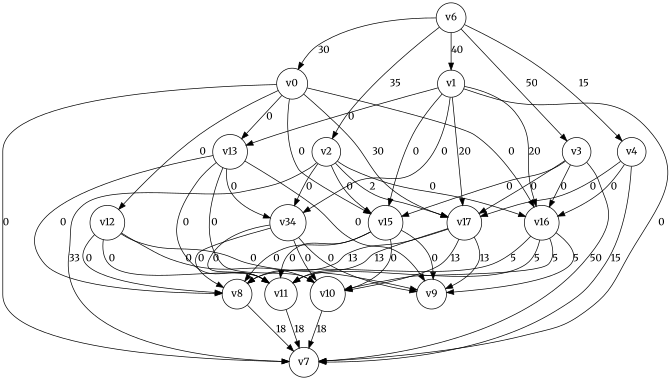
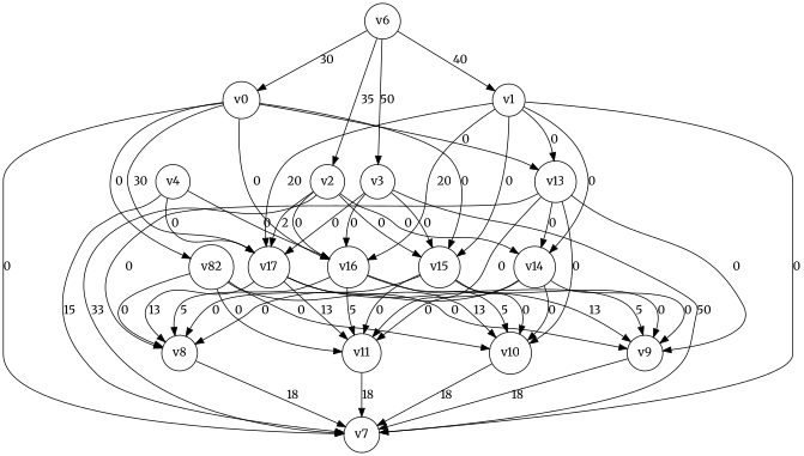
  digraph {
    fontname=Merriweather
    node [fontname=Merriweather shape=circle]
    edge [fontname=Merriweather]
    n1 [label=v0]
    n2 [label=v7]
-   n3 [label=v12]
+   n3 [label=v82]
    n4 [label=v13]
    n5 [label=v15]
    n6 [label=v16]
    n7 [label=v17]
    n8 [label=v8]
    n9 [label=v9]
    n10 [label=v10]
    n11 [label=v11]
-   n12 [label=v34]
+   n12 [label=v14]
    n13 [label=v1]
    n14 [label=v2]
    n15 [label=v3]
    n16 [label=v4]
    n17 [label=v6]
    n1 -> n2 [label=0]
    n1 -> n3 [label=0]
    n1 -> n4 [label=0]
    n1 -> n5 [label=0]
    n1 -> n6 [label=0]
    n1 -> n7 [label=30]
    n3 -> n8 [label=0]
    n3 -> n9 [label=0]
    n3 -> n10 [label=0]
    n3 -> n11 [label=0]
    n4 -> n8 [label=0]
    n4 -> n9 [label=0]
    n4 -> n10 [label=0]
    n4 -> n11 [label=0]
    n4 -> n12 [label=0]
    n5 -> n8 [label=0]
    n5 -> n9 [label=0]
    n5 -> n10 [label=0]
    n5 -> n11 [label=0]
    n6 -> n8 [label=5]
    n6 -> n9 [label=5]
    n6 -> n10 [label=5]
    n6 -> n11 [label=5]
    n7 -> n8 [label=13]
    n7 -> n9 [label=13]
    n7 -> n10 [label=13]
    n7 -> n11 [label=13]
    n8 -> n2 [label=18]
+   n9 -> n2 [label=18]
    n10 -> n2 [label=18]
    n11 -> n2 [label=18]
    n12 -> n8 [label=0]
    n12 -> n9 [label=0]
    n12 -> n10 [label=0]
    n12 -> n11 [label=0]
    n13 -> n2 [label=0]
    n13 -> n4 [label=0]
    n13 -> n5 [label=0]
    n13 -> n6 [label=20]
    n13 -> n7 [label=20]
    n13 -> n12 [label=0]
    n14 -> n2 [label=33]
    n14 -> n5 [label=0]
    n14 -> n6 [label=0]
    n14 -> n7 [label=2]
    n14 -> n12 [label=0]
    n15 -> n2 [label=50]
    n15 -> n5 [label=0]
    n15 -> n6 [label=0]
    n15 -> n7 [label=0]
    n16 -> n2 [label=15]
    n16 -> n6 [label=0]
    n16 -> n7 [label=0]
    n17 -> n1 [label=30]
    n17 -> n13 [label=40]
    n17 -> n14 [label=35]
    n17 -> n15 [label=50]
-   n17 -> n16 [label=15]
  }
